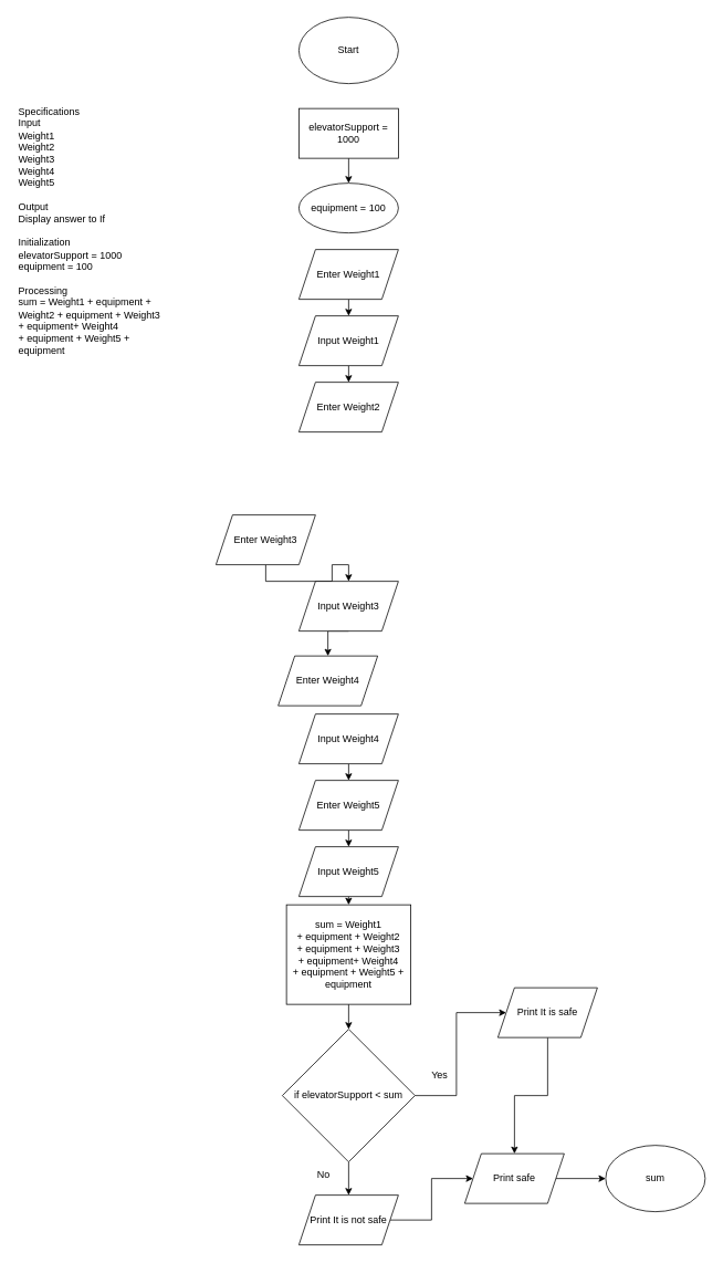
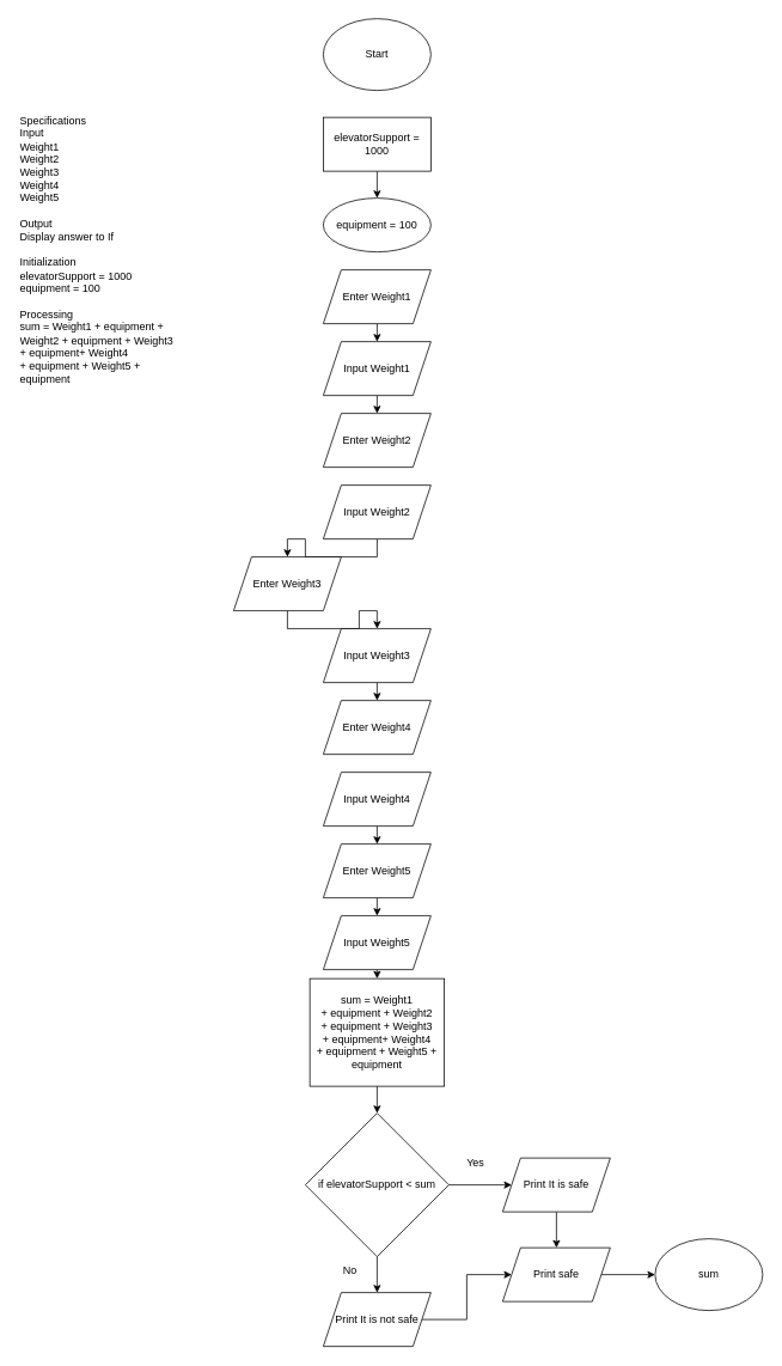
  <mxCell id="0" />
  <mxCell id="1" parent="0" />
  <mxCell id="2" value="Specifications&lt;br&gt;Input&lt;br&gt;Weight1&lt;br&gt;Weight2&lt;br&gt;Weight3&lt;br&gt;Weight4&lt;br&gt;Weight5&lt;br&gt;&lt;br&gt;Output&lt;br&gt;Display answer to If&lt;br&gt;&lt;div&gt;&lt;br&gt;&lt;/div&gt;Initialization&lt;br&gt;elevatorSupport = 1000&lt;br&gt;equipment = 100&lt;br&gt;&lt;br&gt;Processing&lt;div&gt;sum = Weight1 +&amp;nbsp;equipment + Weight2 +&amp;nbsp;equipment + Weight3 +&amp;nbsp;equipment+ Weight4 +&amp;nbsp;equipment + Weight5 + equipment&lt;/div&gt;" style="text;html=1;whiteSpace=wrap;overflow=hidden;rounded=0;" vertex="1" parent="1"><mxGeometry width="180" height="470" as="geometry" x="20" y="120" /></mxCell>
  <mxCell id="3" value="Start" style="ellipse;whiteSpace=wrap;html=1;" vertex="1" parent="1"><mxGeometry x="360" y="20" width="120" height="80" as="geometry" /></mxCell>
  <mxCell id="4" style="edgeStyle=orthogonalEdgeStyle;rounded=0;orthogonalLoop=1;jettySize=auto;html=1;exitX=0.5;exitY=1;exitDx=0;exitDy=0;entryX=0.5;entryY=0;entryDx=0;entryDy=0;" edge="1" parent="1" source="5" target="26"><mxGeometry relative="1" as="geometry" /></mxCell>
  <mxCell id="5" value="elevatorSupport = 1000" style="rounded=0;whiteSpace=wrap;html=1;" vertex="1" parent="1"><mxGeometry x="360" y="130" width="120" height="60" as="geometry" /></mxCell>
  <mxCell id="6" style="edgeStyle=orthogonalEdgeStyle;rounded=0;orthogonalLoop=1;jettySize=auto;html=1;exitX=0.5;exitY=1;exitDx=0;exitDy=0;entryX=0.5;entryY=0;entryDx=0;entryDy=0;" edge="1" parent="1" source="7" target="9"><mxGeometry relative="1" as="geometry" /></mxCell>
  <mxCell id="7" value="Enter Weight1" style="shape=parallelogram;perimeter=parallelogramPerimeter;whiteSpace=wrap;html=1;fixedSize=1;" vertex="1" parent="1"><mxGeometry x="360" y="300" width="120" height="60" as="geometry" /></mxCell>
  <mxCell id="8" style="edgeStyle=orthogonalEdgeStyle;rounded=0;orthogonalLoop=1;jettySize=auto;html=1;exitX=0.5;exitY=1;exitDx=0;exitDy=0;entryX=0.5;entryY=0;entryDx=0;entryDy=0;" edge="1" parent="1" source="9" target="10"><mxGeometry relative="1" as="geometry" /></mxCell>
  <mxCell id="9" value="Input Weight1" style="shape=parallelogram;perimeter=parallelogramPerimeter;whiteSpace=wrap;html=1;fixedSize=1;" vertex="1" parent="1"><mxGeometry x="360" y="380" width="120" height="60" as="geometry" /></mxCell>
  <mxCell id="10" value="Enter Weight2" style="shape=parallelogram;perimeter=parallelogramPerimeter;whiteSpace=wrap;html=1;fixedSize=1;" vertex="1" parent="1"><mxGeometry x="360" y="460" width="120" height="60" as="geometry" /></mxCell>
+ <mxCell id="11" style="edgeStyle=orthogonalEdgeStyle;rounded=0;orthogonalLoop=1;jettySize=auto;html=1;exitX=0.5;exitY=1;exitDx=0;exitDy=0;entryX=0.5;entryY=0;entryDx=0;entryDy=0;" edge="1" parent="1" source="12" target="14"><mxGeometry relative="1" as="geometry" /></mxCell>
+ <mxCell id="12" value="Input Weight2" style="shape=parallelogram;perimeter=parallelogramPerimeter;whiteSpace=wrap;html=1;fixedSize=1;" vertex="1" parent="1"><mxGeometry x="360" y="540" width="120" height="60" as="geometry" /></mxCell>
  <mxCell id="13" style="edgeStyle=orthogonalEdgeStyle;rounded=0;orthogonalLoop=1;jettySize=auto;html=1;exitX=0.5;exitY=1;exitDx=0;exitDy=0;entryX=0.5;entryY=0;entryDx=0;entryDy=0;" edge="1" parent="1" source="14" target="16"><mxGeometry relative="1" as="geometry" /></mxCell>
  <mxCell id="14" value="Enter Weight3" style="shape=parallelogram;perimeter=parallelogramPerimeter;whiteSpace=wrap;html=1;fixedSize=1;" vertex="1" parent="1"><mxGeometry x="260" y="620" width="120" height="60" as="geometry" /></mxCell>
  <mxCell id="15" style="edgeStyle=orthogonalEdgeStyle;rounded=0;orthogonalLoop=1;jettySize=auto;html=1;exitX=0.5;exitY=1;exitDx=0;exitDy=0;entryX=0.5;entryY=0;entryDx=0;entryDy=0;" edge="1" parent="1" source="16" target="17"><mxGeometry relative="1" as="geometry" /></mxCell>
  <mxCell id="16" value="Input Weight3" style="shape=parallelogram;perimeter=parallelogramPerimeter;whiteSpace=wrap;html=1;fixedSize=1;" vertex="1" parent="1"><mxGeometry x="360" y="700" width="120" height="60" as="geometry" /></mxCell>
- <mxCell id="17" value="Enter Weight4" style="shape=parallelogram;perimeter=parallelogramPerimeter;whiteSpace=wrap;html=1;fixedSize=1;" vertex="1" parent="1"><mxGeometry x="335" y="790" width="120" height="60" as="geometry" /></mxCell>
+ <mxCell id="17" value="Enter Weight4" style="shape=parallelogram;perimeter=parallelogramPerimeter;whiteSpace=wrap;html=1;fixedSize=1;" vertex="1" parent="1"><mxGeometry x="360" y="780" width="120" height="60" as="geometry" /></mxCell>
  <mxCell id="18" style="edgeStyle=orthogonalEdgeStyle;rounded=0;orthogonalLoop=1;jettySize=auto;html=1;exitX=0.5;exitY=1;exitDx=0;exitDy=0;entryX=0.5;entryY=0;entryDx=0;entryDy=0;" edge="1" parent="1" source="19" target="21"><mxGeometry relative="1" as="geometry" /></mxCell>
  <mxCell id="19" value="Input Weight4" style="shape=parallelogram;perimeter=parallelogramPerimeter;whiteSpace=wrap;html=1;fixedSize=1;" vertex="1" parent="1"><mxGeometry x="360" y="860" width="120" height="60" as="geometry" /></mxCell>
  <mxCell id="20" style="edgeStyle=orthogonalEdgeStyle;rounded=0;orthogonalLoop=1;jettySize=auto;html=1;exitX=0.5;exitY=1;exitDx=0;exitDy=0;entryX=0.5;entryY=0;entryDx=0;entryDy=0;" edge="1" parent="1" source="21" target="23"><mxGeometry relative="1" as="geometry" /></mxCell>
  <mxCell id="21" value="Enter Weight5" style="shape=parallelogram;perimeter=parallelogramPerimeter;whiteSpace=wrap;html=1;fixedSize=1;" vertex="1" parent="1"><mxGeometry x="360" y="940" width="120" height="60" as="geometry" /></mxCell>
  <mxCell id="22" style="edgeStyle=orthogonalEdgeStyle;rounded=0;orthogonalLoop=1;jettySize=auto;html=1;exitX=0.5;exitY=1;exitDx=0;exitDy=0;entryX=0.5;entryY=0;entryDx=0;entryDy=0;" edge="1" parent="1" source="23" target="25"><mxGeometry relative="1" as="geometry" /></mxCell>
  <mxCell id="23" value="Input Weight5" style="shape=parallelogram;perimeter=parallelogramPerimeter;whiteSpace=wrap;html=1;fixedSize=1;" vertex="1" parent="1"><mxGeometry x="360" y="1020" width="120" height="60" as="geometry" /></mxCell>
  <mxCell id="24" style="edgeStyle=orthogonalEdgeStyle;rounded=0;orthogonalLoop=1;jettySize=auto;html=1;exitX=0.5;exitY=1;exitDx=0;exitDy=0;entryX=0.5;entryY=0;entryDx=0;entryDy=0;" edge="1" parent="1" source="25" target="29"><mxGeometry relative="1" as="geometry" /></mxCell>
  <mxCell id="25" value="&lt;div&gt;sum = Weight1 +&amp;nbsp;equipment + Weight2 +&amp;nbsp;equipment + Weight3 +&amp;nbsp;equipment+ Weight4 +&amp;nbsp;equipment + Weight5 + equipment&lt;/div&gt;" style="rounded=0;whiteSpace=wrap;html=1;" vertex="1" parent="1"><mxGeometry x="345" y="1090" width="150" height="120" as="geometry" /></mxCell>
  <mxCell id="26" value="equipment = 100" style="ellipse;whiteSpace=wrap;html=1;" vertex="1" parent="1"><mxGeometry x="360" y="220" width="120" height="60" as="geometry" /></mxCell>
  <mxCell id="27" style="edgeStyle=orthogonalEdgeStyle;rounded=0;orthogonalLoop=1;jettySize=auto;html=1;exitX=0.5;exitY=1;exitDx=0;exitDy=0;entryX=0.5;entryY=0;entryDx=0;entryDy=0;" edge="1" parent="1" source="29" target="36"><mxGeometry relative="1" as="geometry" /></mxCell>
  <mxCell id="28" style="edgeStyle=orthogonalEdgeStyle;rounded=0;orthogonalLoop=1;jettySize=auto;html=1;exitX=1;exitY=0.5;exitDx=0;exitDy=0;entryX=0;entryY=0.5;entryDx=0;entryDy=0;" edge="1" parent="1" source="29" target="31"><mxGeometry relative="1" as="geometry" /></mxCell>
  <mxCell id="29" value="if elevatorSupport &amp;lt; sum" style="rhombus;whiteSpace=wrap;html=1;" vertex="1" parent="1"><mxGeometry x="340" y="1240" width="160" height="160" as="geometry" /></mxCell>
  <mxCell id="30" style="edgeStyle=orthogonalEdgeStyle;rounded=0;orthogonalLoop=1;jettySize=auto;html=1;exitX=0.5;exitY=1;exitDx=0;exitDy=0;entryX=0.5;entryY=0;entryDx=0;entryDy=0;" edge="1" parent="1" source="31" target="33"><mxGeometry relative="1" as="geometry" /></mxCell>
- <mxCell id="31" value="Print It is safe" style="shape=parallelogram;perimeter=parallelogramPerimeter;whiteSpace=wrap;html=1;fixedSize=1;" vertex="1" parent="1"><mxGeometry x="600" y="1190" width="120" height="60" as="geometry" /></mxCell>
+ <mxCell id="31" value="Print It is safe" style="shape=parallelogram;perimeter=parallelogramPerimeter;whiteSpace=wrap;html=1;fixedSize=1;" vertex="1" parent="1"><mxGeometry x="560" y="1290" width="120" height="60" as="geometry" /></mxCell>
  <mxCell id="32" style="edgeStyle=orthogonalEdgeStyle;rounded=0;orthogonalLoop=1;jettySize=auto;html=1;exitX=1;exitY=0.5;exitDx=0;exitDy=0;entryX=0;entryY=0.5;entryDx=0;entryDy=0;" edge="1" parent="1" source="33" target="34"><mxGeometry relative="1" as="geometry" /></mxCell>
  <mxCell id="33" value="Print safe" style="shape=parallelogram;perimeter=parallelogramPerimeter;whiteSpace=wrap;html=1;fixedSize=1;" vertex="1" parent="1"><mxGeometry x="560" y="1390" width="120" height="60" as="geometry" /></mxCell>
  <mxCell id="34" value="sum" style="ellipse;whiteSpace=wrap;html=1;" vertex="1" parent="1"><mxGeometry x="730" y="1380" width="120" height="80" as="geometry" /></mxCell>
  <mxCell id="35" style="edgeStyle=orthogonalEdgeStyle;rounded=0;orthogonalLoop=1;jettySize=auto;html=1;exitX=1;exitY=0.5;exitDx=0;exitDy=0;entryX=0;entryY=0.5;entryDx=0;entryDy=0;" edge="1" parent="1" source="36" target="33"><mxGeometry relative="1" as="geometry" /></mxCell>
  <mxCell id="36" value="Print It is not safe" style="shape=parallelogram;perimeter=parallelogramPerimeter;whiteSpace=wrap;html=1;fixedSize=1;" vertex="1" parent="1"><mxGeometry x="360" y="1440" width="120" height="60" as="geometry" /></mxCell>
  <mxCell id="37" value="Yes" style="text;html=1;align=center;verticalAlign=middle;whiteSpace=wrap;rounded=0;" vertex="1" parent="1"><mxGeometry x="500" y="1280" width="60" height="30" as="geometry" /></mxCell>
  <mxCell id="38" value="No" style="text;html=1;align=center;verticalAlign=middle;whiteSpace=wrap;rounded=0;" vertex="1" parent="1"><mxGeometry x="360" y="1400" width="60" height="30" as="geometry" /></mxCell>
